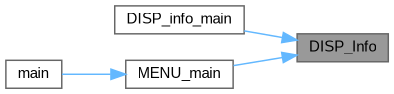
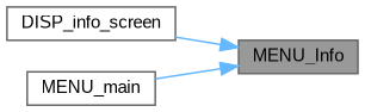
  digraph {
    fontname="Liberation Sans"
    rankdir=RL
    node [color=grey40 fillcolor=white fontname="Liberation Sans" fontsize=10 shape=box style=filled]
    edge [color=steelblue1 dir=back fontname="Liberation Sans" fontsize=10 labelfontname=Helvetica labelfontsize=10 style=solid]
-   n1 [color=gray40 fillcolor=grey60 fontcolor=black height=0.2 label=DISP_Info width=0.4]
-   n2 [height=0.2 label=DISP_info_main width=0.4]
+   n1 [color=gray40 fillcolor=grey60 fontcolor=black height=0.2 label=MENU_Info width=0.4]
+   n2 [height=0.2 label=DISP_info_screen width=0.4]
    n3 [height=0.2 label=MENU_main width=0.4]
-   n4 [height=0.2 label=main width=0.4]
    n1 -> n2
    n1 -> n3
-   n3 -> n4
  }
